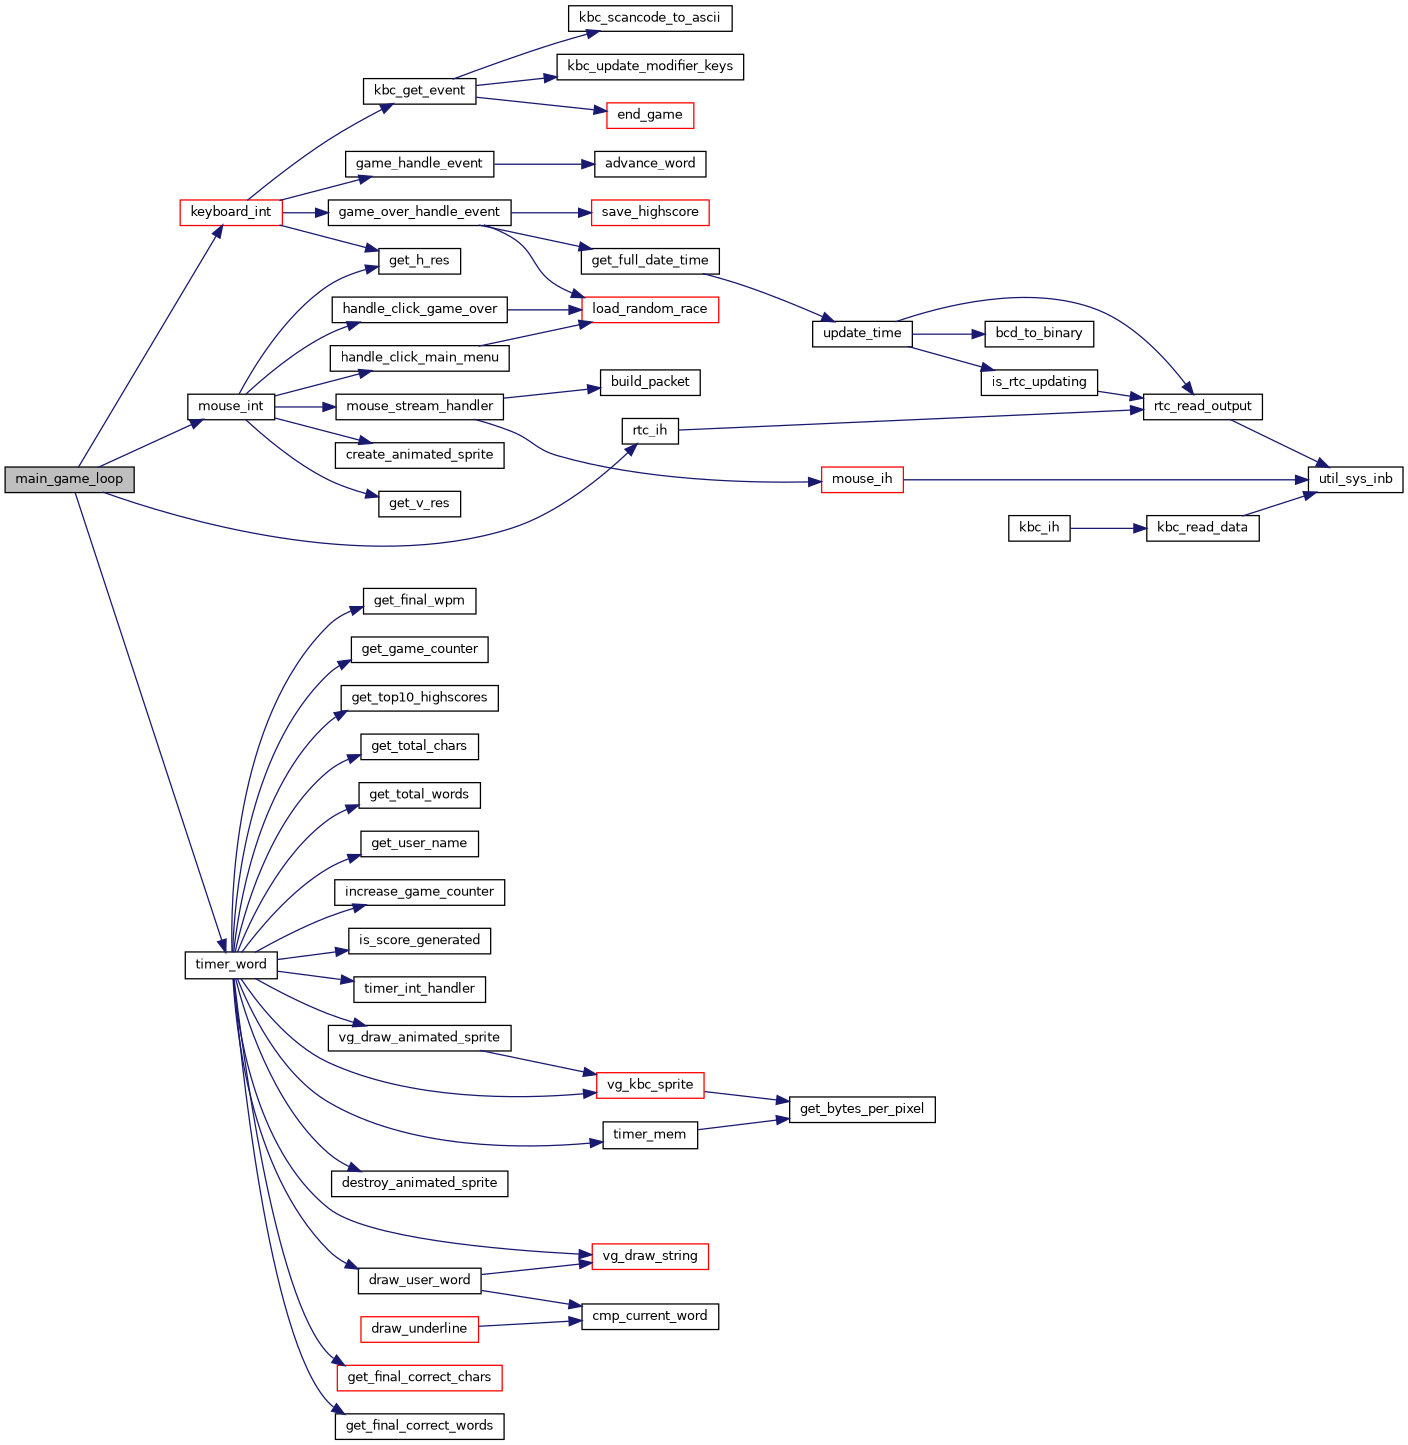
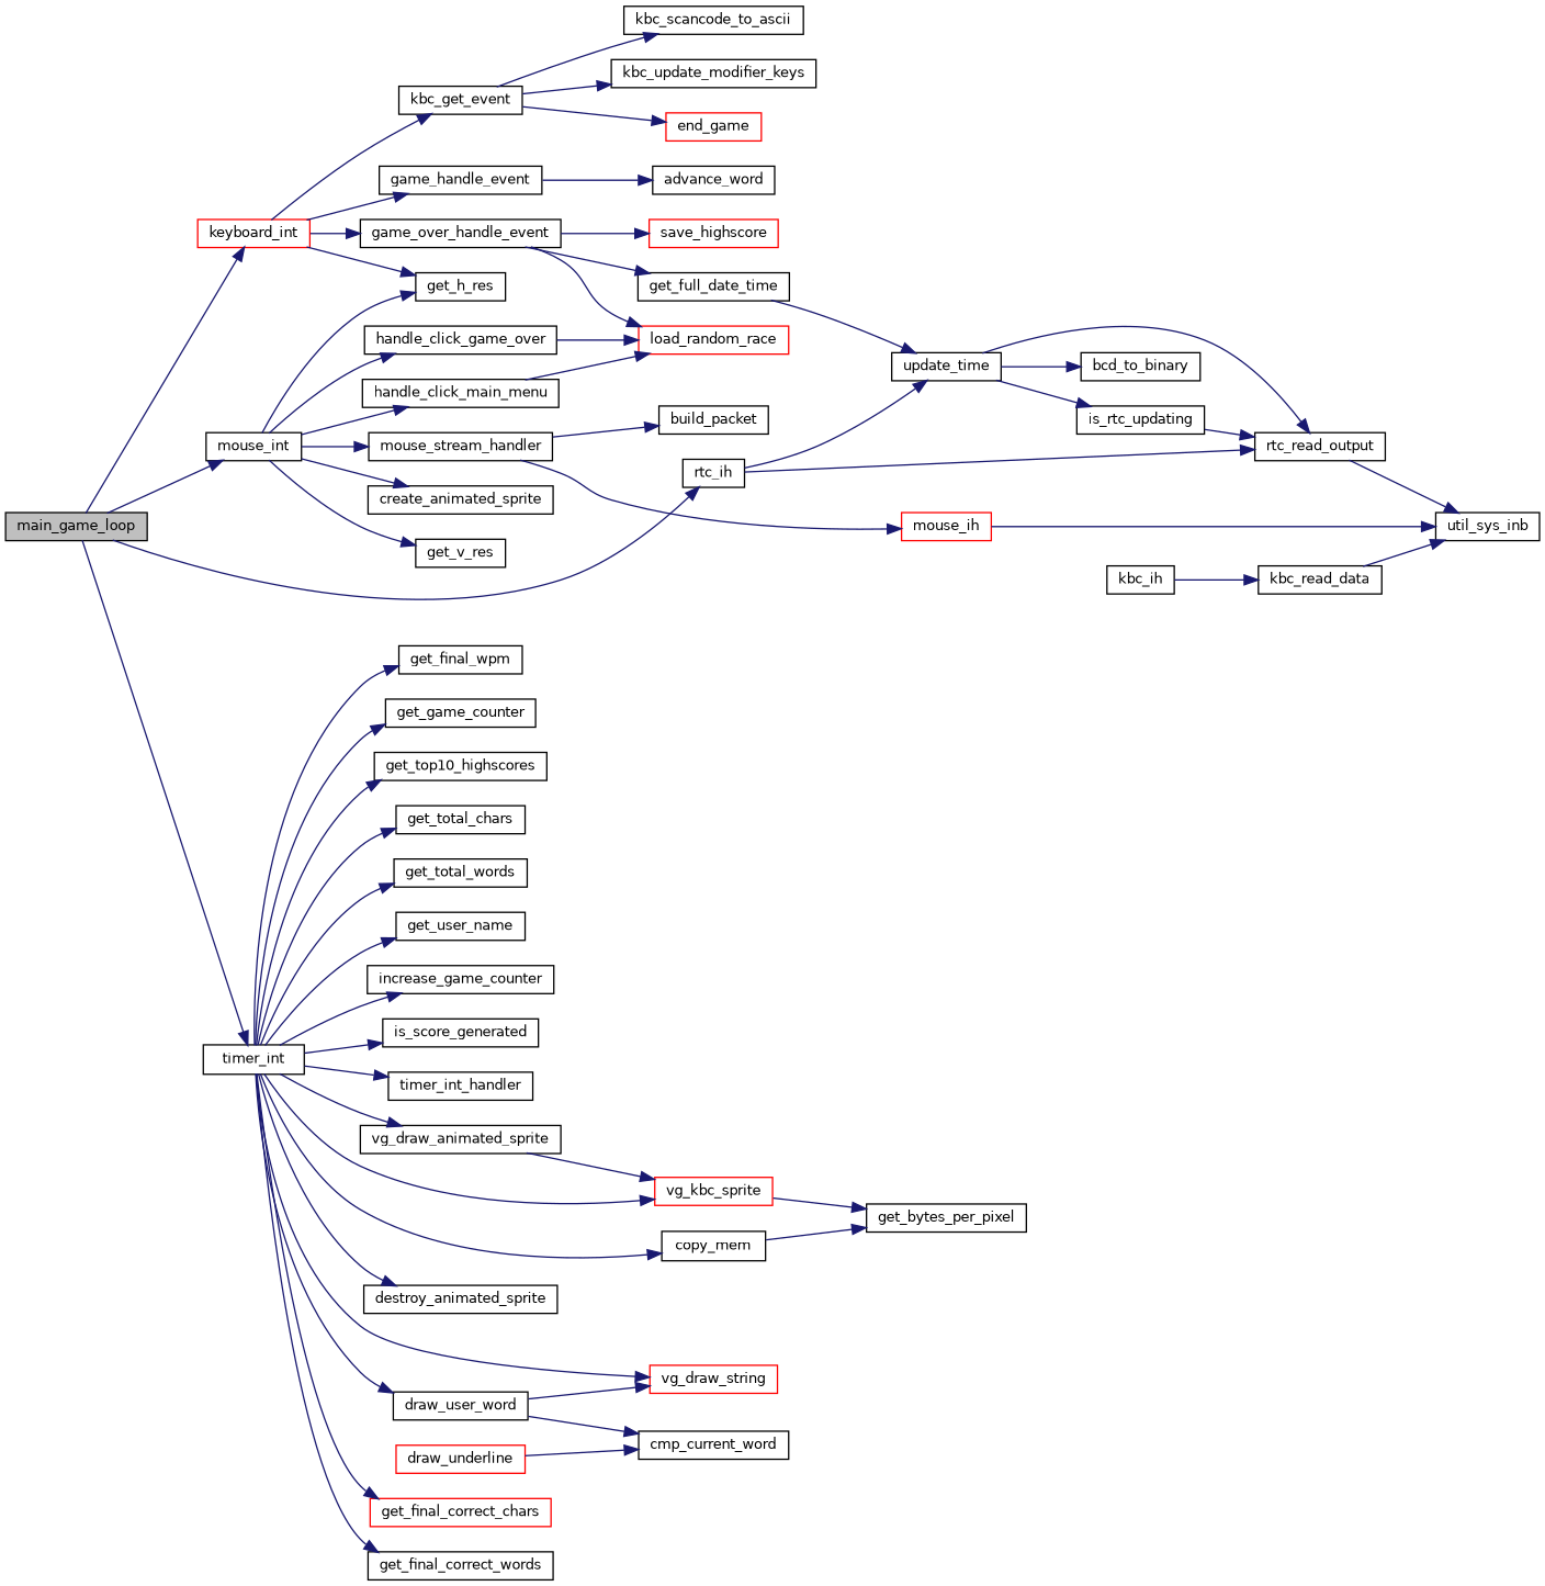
  digraph {
    rankdir=LR
    node [color=black fillcolor=white fontname=Helvetica fontsize=10 shape=record style=filled]
    edge [color=midnightblue fontname=Helvetica fontsize=10 labelfontname=Helvetica labelfontsize=10 style=solid]
    n1 [fillcolor=grey75 fontcolor=black height=0.2 label=main_game_loop width=0.4]
    n2 [color=red height=0.2 label=keyboard_int width=0.4]
    n3 [height=0.2 label=mouse_int width=0.4]
    n4 [height=0.2 label=rtc_ih width=0.4]
-   n5 [height=0.2 label=timer_word width=0.4]
+   n5 [height=0.2 label=timer_int width=0.4]
    n6 [height=0.2 label=game_handle_event width=0.4]
    n7 [height=0.2 label=game_over_handle_event width=0.4]
    n8 [height=0.2 label=kbc_get_event width=0.4]
    n9 [height=0.2 label=get_h_res width=0.4]
    n10 [height=0.2 label=create_animated_sprite width=0.4]
    n11 [height=0.2 label=get_v_res width=0.4]
    n12 [height=0.2 label=handle_click_game_over width=0.4]
    n13 [height=0.2 label=handle_click_main_menu width=0.4]
    n14 [height=0.2 label=mouse_stream_handler width=0.4]
    n15 [height=0.2 label=update_time width=0.4]
    n16 [height=0.2 label=rtc_read_output width=0.4]
-   n17 [height=0.2 label=timer_mem width=0.4]
+   n17 [height=0.2 label=copy_mem width=0.4]
    n18 [height=0.2 label=destroy_animated_sprite width=0.4]
    n19 [height=0.2 label=draw_user_word width=0.4]
    n20 [color=red height=0.2 label=vg_draw_string width=0.4]
    n21 [color=red height=0.2 label=get_final_correct_chars width=0.4]
    n22 [height=0.2 label=get_final_correct_words width=0.4]
    n23 [height=0.2 label=get_final_wpm width=0.4]
    n24 [height=0.2 label=get_game_counter width=0.4]
    n25 [height=0.2 label=get_top10_highscores width=0.4]
    n26 [height=0.2 label=get_total_chars width=0.4]
    n27 [height=0.2 label=get_total_words width=0.4]
    n28 [height=0.2 label=get_user_name width=0.4]
    n29 [height=0.2 label=increase_game_counter width=0.4]
    n30 [height=0.2 label=is_score_generated width=0.4]
    n31 [height=0.2 label=timer_int_handler width=0.4]
    n32 [height=0.2 label=vg_draw_animated_sprite width=0.4]
    n33 [color=red height=0.2 label=vg_kbc_sprite width=0.4]
    n34 [height=0.2 label=advance_word width=0.4]
    n35 [height=0.2 label=get_full_date_time width=0.4]
    n36 [color=red height=0.2 label=load_random_race width=0.4]
    n37 [color=red height=0.2 label=save_highscore width=0.4]
    n38 [color=red height=0.2 label=end_game width=0.4]
    n39 [height=0.2 label=kbc_scancode_to_ascii width=0.4]
    n40 [height=0.2 label=kbc_update_modifier_keys width=0.4]
    n41 [height=0.2 label=kbc_ih width=0.4]
    n42 [height=0.2 label=kbc_read_data width=0.4]
    n43 [height=0.2 label=bcd_to_binary width=0.4]
    n44 [height=0.2 label=is_rtc_updating width=0.4]
    n45 [height=0.2 label=util_sys_inb width=0.4]
    n46 [height=0.2 label=build_packet width=0.4]
    n47 [color=red height=0.2 label=mouse_ih width=0.4]
    n48 [height=0.2 label=get_bytes_per_pixel width=0.4]
    n49 [color=red height=0.2 label=draw_underline width=0.4]
    n50 [height=0.2 label=cmp_current_word width=0.4]
    n1 -> n2
    n1 -> n3
    n1 -> n4
    n1 -> n5
    n2 -> n6
    n2 -> n7
    n2 -> n8
    n2 -> n9
    n3 -> n9
    n3 -> n10
    n3 -> n11
    n3 -> n12
    n3 -> n13
    n3 -> n14
+   n4 -> n15
    n4 -> n16
    n5 -> n17
    n5 -> n18
    n5 -> n19
    n5 -> n20
    n5 -> n21
    n5 -> n22
    n5 -> n23
    n5 -> n24
    n5 -> n25
    n5 -> n26
    n5 -> n27
    n5 -> n28
    n5 -> n29
    n5 -> n30
    n5 -> n31
    n5 -> n32
    n5 -> n33
    n6 -> n34
    n7 -> n35
    n7 -> n36
    n7 -> n37
    n8 -> n38
    n8 -> n39
    n8 -> n40
    n12 -> n36
    n13 -> n36
    n14 -> n46
    n14 -> n47
    n15 -> n16
    n15 -> n43
    n15 -> n44
    n16 -> n45
    n17 -> n48
    n19 -> n20
    n19 -> n50
    n32 -> n33
    n33 -> n48
    n35 -> n15
    n41 -> n42
    n42 -> n45
    n44 -> n16
    n47 -> n45
    n49 -> n50
  }
